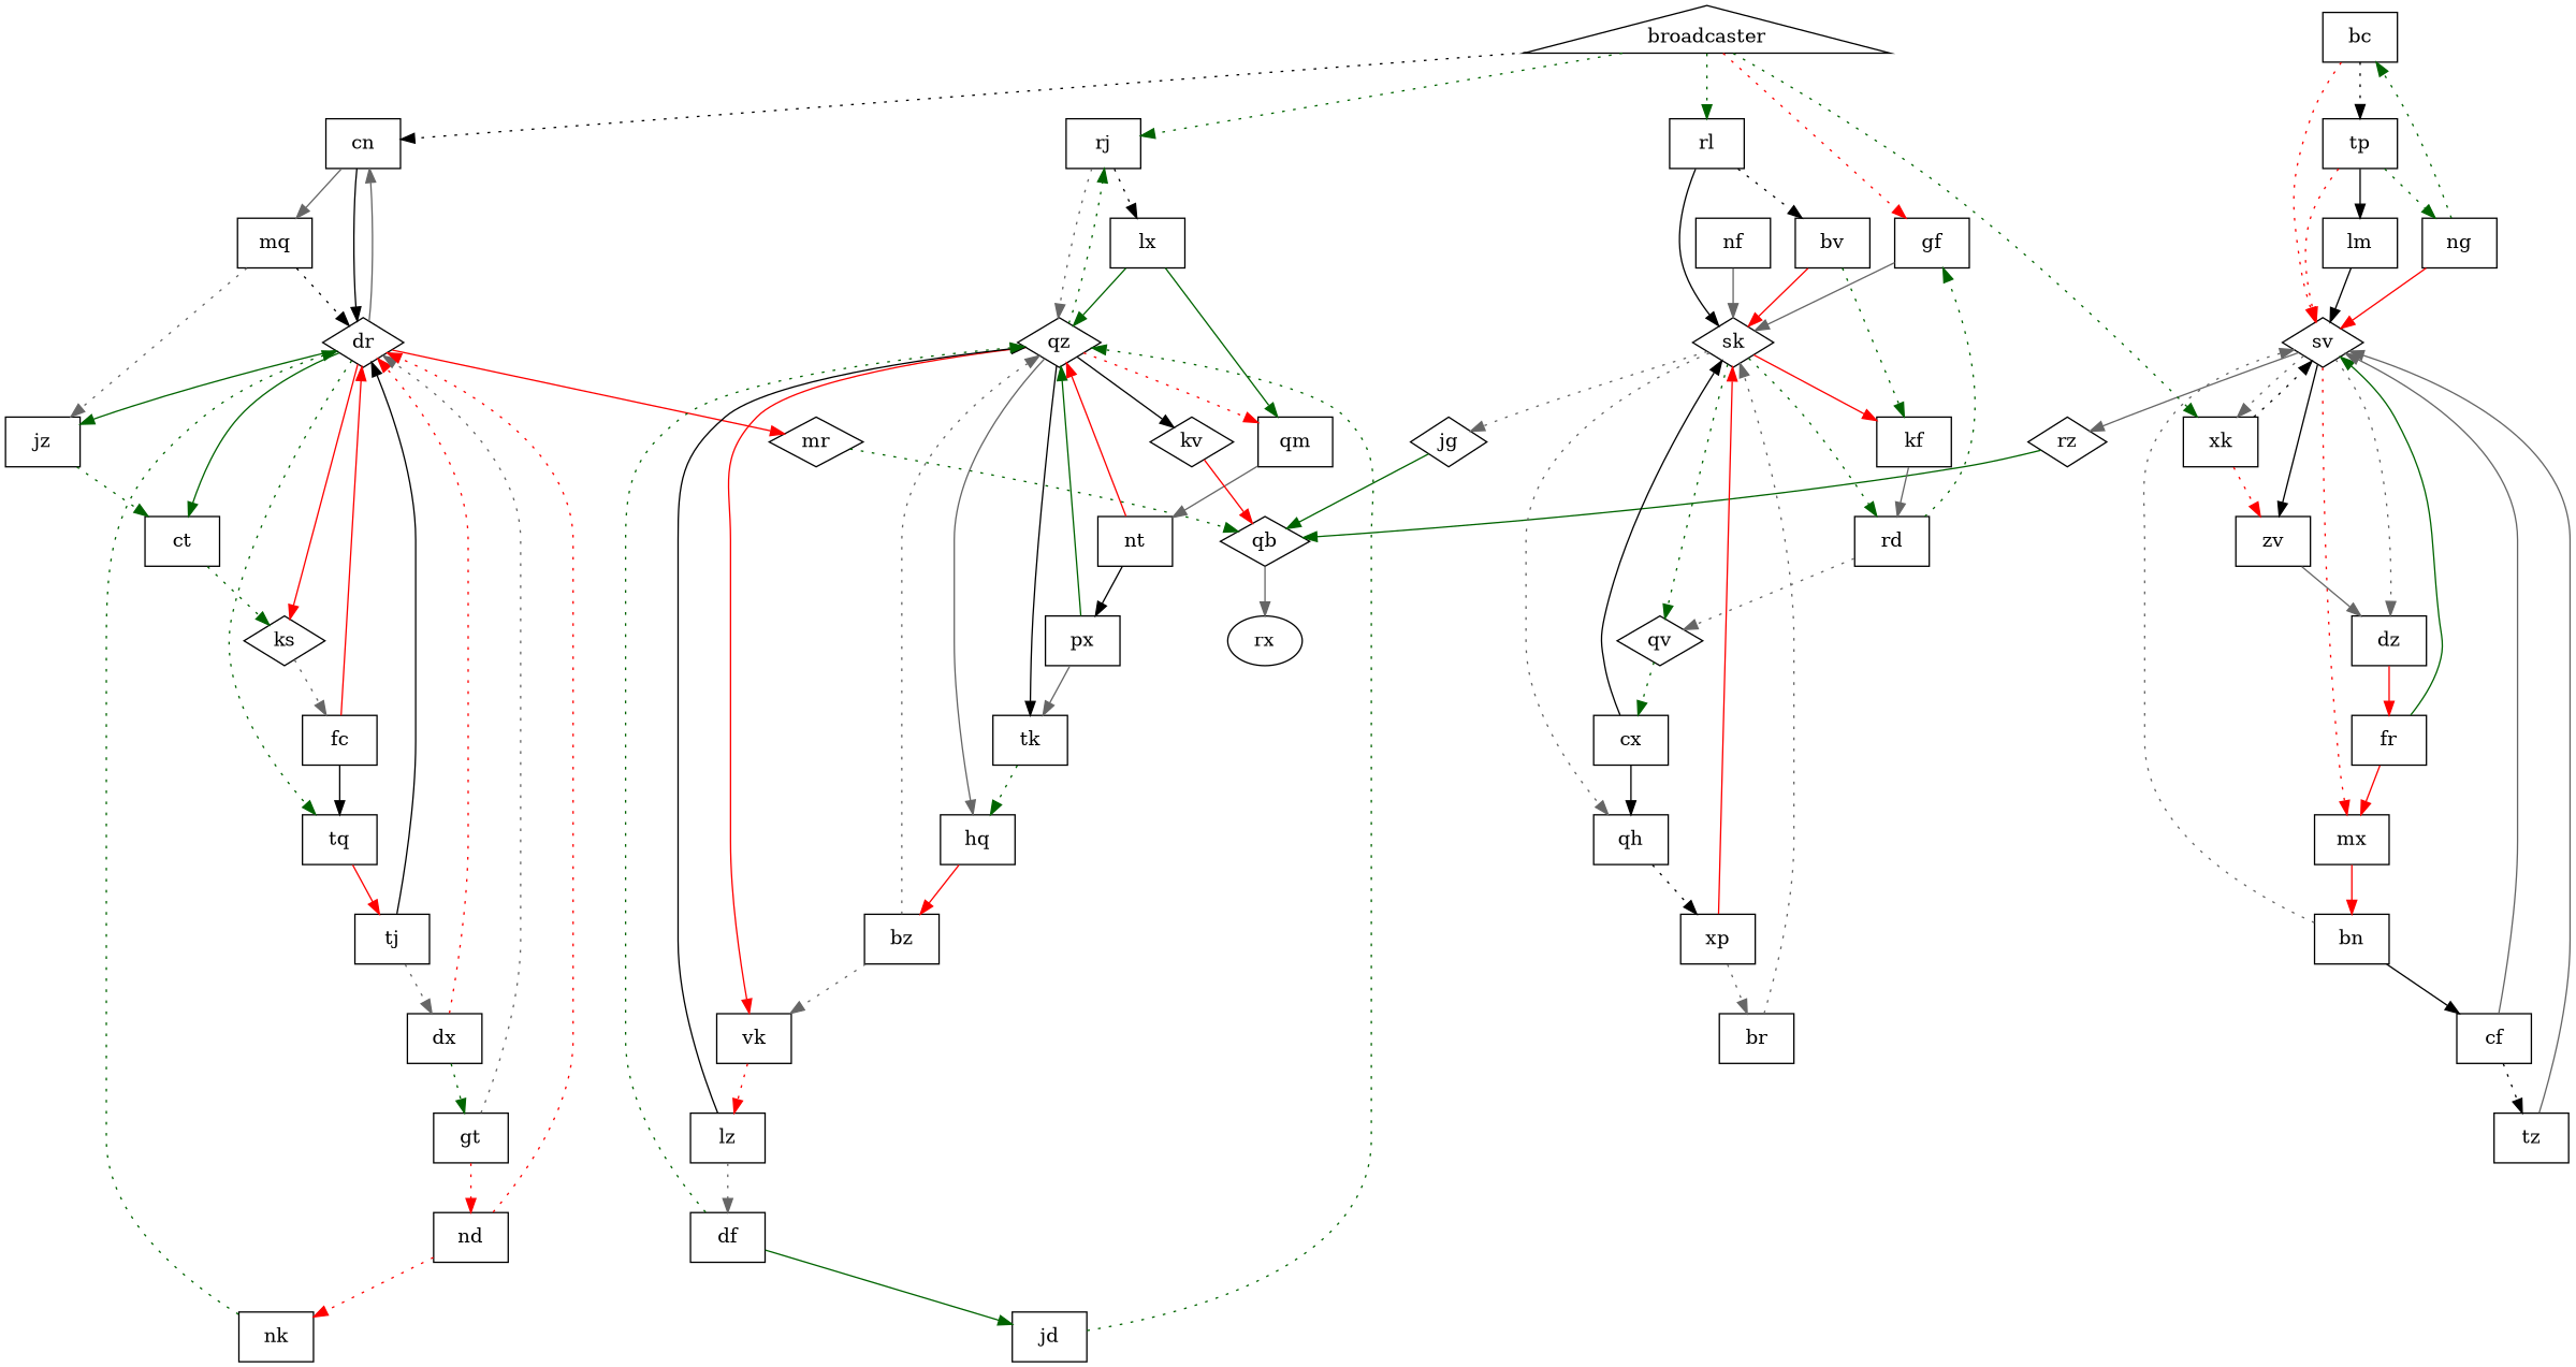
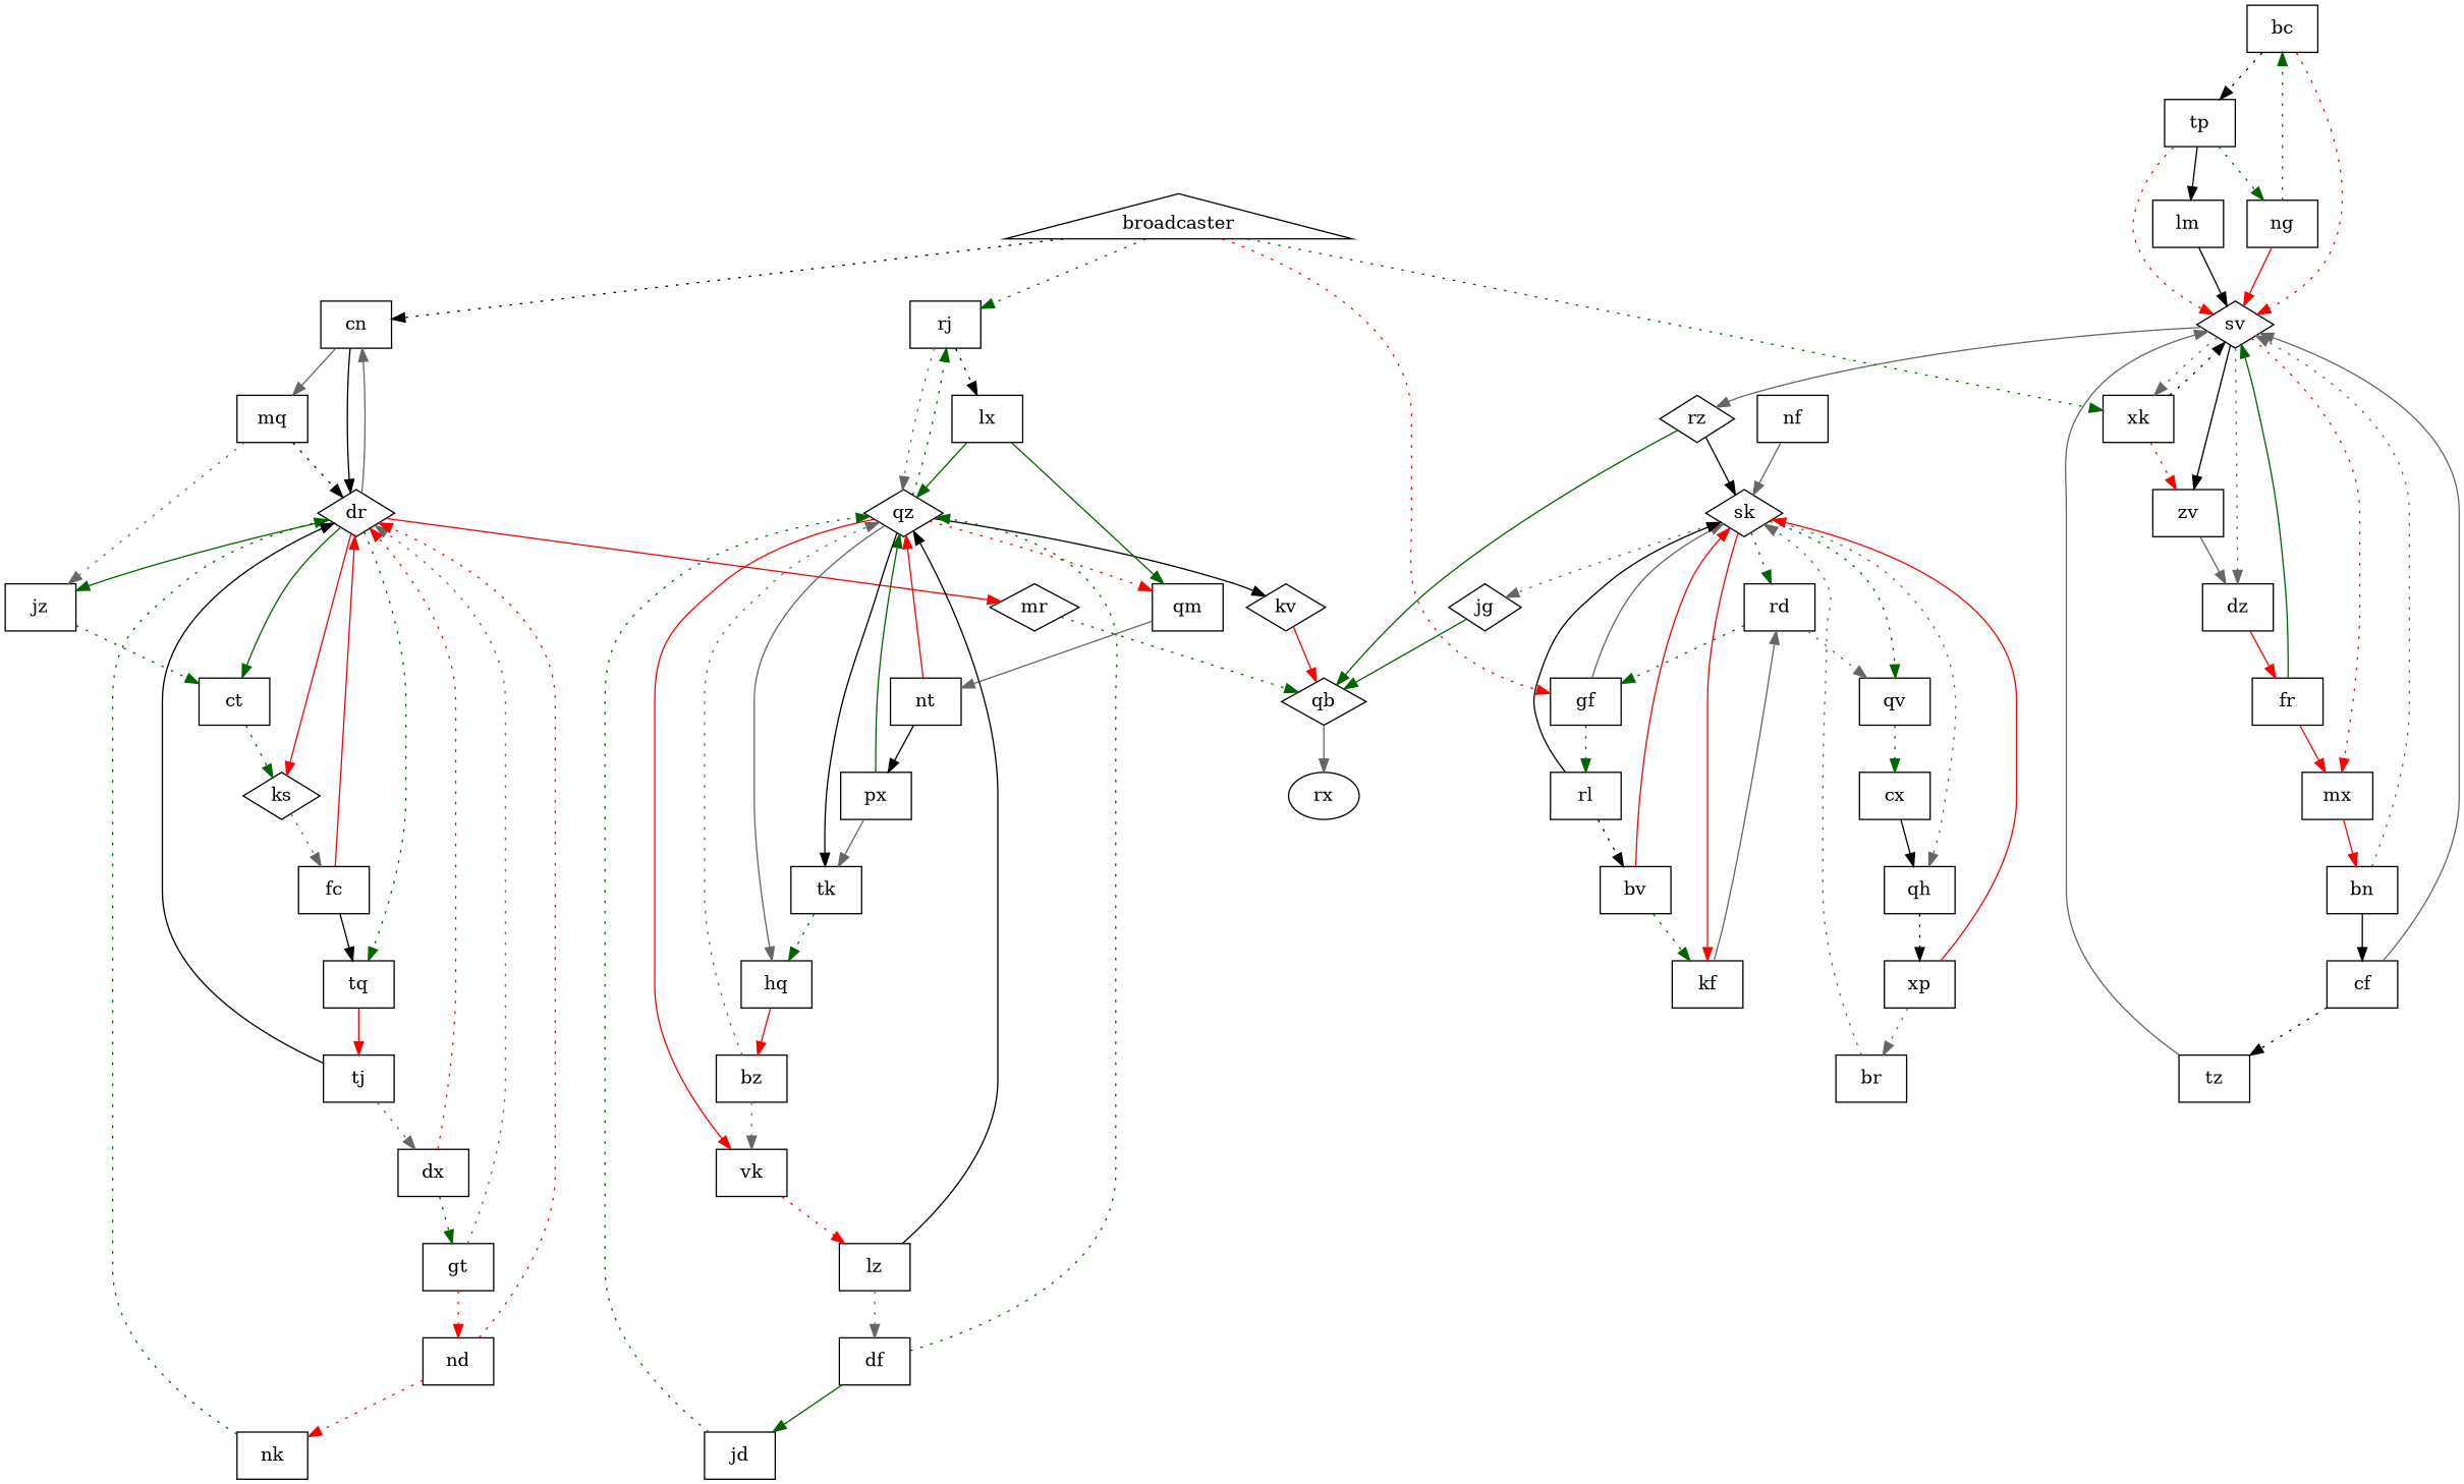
  digraph {
    node [shape=box]
    edge [color=gray40 style=dotted]
    n1 [label=lm]
    n2 [label=sv shape=diamond]
    n3 [label=zv]
    n4 [label=dz]
    n5 [label=mx]
    n6 [label=rz shape=diamond]
    n7 [label=xk]
    n8 [label=fr]
    n9 [label=bn]
    n10 [label=qb shape=diamond]
    n11 [label=bc]
    n12 [label=tp]
    n13 [label=ng]
    n14 [label=nf]
    n15 [label=sk shape=diamond]
    n16 [label=qh]
    n17 [label=jg shape=diamond]
    n18 [label=rd]
    n19 [label=kf]
-   n20 [label=qv shape=diamond]
+   n20 [label=qv]
    n21 [label=xp]
    n22 [label=gf]
    n23 [label=rl]
    n24 [label=cx]
    n25 [label=tz]
    n26 [label=nk]
    n27 [label=dr shape=diamond]
    n28 [label=tq]
    n29 [label=ks shape=diamond]
    n30 [label=jz]
    n31 [label=mr shape=diamond]
    n32 [label=cn]
    n33 [label=ct]
    n34 [label=tj]
    n35 [label=fc]
    n36 [label=mq]
    n37 [label=br]
    n38 [label=px]
    n39 [label=tk]
    n40 [label=qz shape=diamond]
    n41 [label=hq]
    n42 [label=vk]
    n43 [label=qm]
    n44 [label=rj]
    n45 [label=kv shape=diamond]
    n46 [label=bz]
    n47 [label=lz]
    n48 [label=nt]
    n49 [label=lx]
    n50 [label=cf]
    n51 [label=rx shape=oval]
    n52 [label=dx]
    n53 [label=gt]
    n54 [label=nd]
    n55 [label=df]
    n56 [label=jd]
    n57 [label=bv]
    n58 [label=broadcaster shape=triangle]
    n1 -> n2 [color=black style=solid]
    n2 -> n3 [color=black style=solid]
    n2 -> n4
    n2 -> n5 [color=red]
    n2 -> n6 [style=solid]
    n2 -> n7
    n3 -> n4 [style=solid]
    n4 -> n8 [color=red style=solid]
    n5 -> n9 [color=red style=solid]
    n6 -> n10 [color=darkgreen style=solid]
    n7 -> n2 [color=black]
    n7 -> n3 [color=red]
    n8 -> n2 [color=darkgreen style=solid]
    n8 -> n5 [color=red style=solid]
    n9 -> n2
    n9 -> n50 [color=black style=solid]
    n10 -> n51 [style=solid]
    n11 -> n2 [color=red]
    n11 -> n12 [color=black]
    n12 -> n1 [color=black style=solid]
    n12 -> n2 [color=red]
    n12 -> n13 [color=darkgreen]
    n13 -> n2 [color=red style=solid]
    n13 -> n11 [color=darkgreen]
    n14 -> n15 [style=solid]
    n15 -> n16
    n15 -> n17
    n15 -> n18 [color=darkgreen]
    n15 -> n19 [color=red style=solid]
    n15 -> n20 [color=darkgreen]
    n16 -> n21 [color=black]
    n17 -> n10 [color=darkgreen style=solid]
    n18 -> n20
    n18 -> n22 [color=darkgreen]
    n19 -> n18 [style=solid]
    n20 -> n24 [color=darkgreen]
    n21 -> n15 [color=red style=solid]
    n21 -> n37
    n22 -> n15 [style=solid]
-   n58 -> n23 [color=darkgreen]
+   n22 -> n23 [color=darkgreen]
    n23 -> n15 [color=black style=solid]
    n23 -> n57 [color=black]
-   n24 -> n15 [color=black style=solid]
+   n6 -> n15 [color=black style=solid]
    n24 -> n16 [color=black style=solid]
    n25 -> n2 [style=solid]
    n26 -> n27 [color=darkgreen]
    n27 -> n28 [color=darkgreen]
    n27 -> n29 [color=red style=solid]
    n27 -> n30 [color=darkgreen style=solid]
    n27 -> n31 [color=red style=solid]
    n27 -> n32 [style=solid]
    n27 -> n33 [color=darkgreen style=solid]
    n28 -> n34 [color=red style=solid]
    n29 -> n35
    n30 -> n33 [color=darkgreen]
    n31 -> n10 [color=darkgreen]
    n32 -> n27 [color=black style=solid]
    n32 -> n36 [style=solid]
    n33 -> n29 [color=darkgreen]
    n34 -> n27 [color=black style=solid]
    n34 -> n52
    n35 -> n27 [color=red style=solid]
    n35 -> n28 [color=black style=solid]
    n36 -> n27 [color=black]
    n36 -> n30
    n37 -> n15
    n38 -> n39 [style=solid]
    n38 -> n40 [color=darkgreen style=solid]
    n39 -> n41 [color=darkgreen]
    n40 -> n39 [color=black style=solid]
    n40 -> n41 [style=solid]
    n40 -> n42 [color=red style=solid]
    n40 -> n43 [color=red]
    n40 -> n44 [color=darkgreen]
    n40 -> n45 [color=black style=solid]
    n41 -> n46 [color=red style=solid]
    n42 -> n47 [color=red]
    n43 -> n48 [style=solid]
    n44 -> n40
    n44 -> n49 [color=black]
    n45 -> n10 [color=red style=solid]
    n46 -> n40
    n46 -> n42
    n47 -> n40 [color=black style=solid]
    n47 -> n55
    n48 -> n38 [color=black style=solid]
    n48 -> n40 [color=red style=solid]
    n49 -> n40 [color=darkgreen style=solid]
    n49 -> n43 [color=darkgreen style=solid]
    n50 -> n2 [style=solid]
    n50 -> n25 [color=black]
    n52 -> n27 [color=red]
    n52 -> n53 [color=darkgreen]
    n53 -> n27
    n53 -> n54 [color=red]
    n54 -> n26 [color=red]
    n54 -> n27 [color=red]
    n55 -> n40 [color=darkgreen]
    n55 -> n56 [color=darkgreen style=solid]
    n56 -> n40 [color=darkgreen]
    n57 -> n15 [color=red style=solid]
    n57 -> n19 [color=darkgreen]
    n58 -> n7 [color=darkgreen]
    n58 -> n22 [color=red]
    n58 -> n32 [color=black]
    n58 -> n44 [color=darkgreen]
  }
